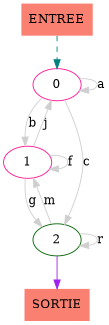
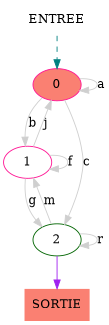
  digraph {
    node [color=darkgreen fillcolor=white style=filled]
    edge [color=grey81]
-   n1 [fillcolor=salmon label=ENTREE shape=none]
-   n2 [color=deeppink label=0]
+   n1 [label=ENTREE shape=none]
+   n2 [color=deeppink fillcolor=salmon label=0]
    n3 [color=deeppink label=1]
    n4 [label=2]
    n5 [fillcolor=salmon label=SORTIE shape=none]
    n1 -> n2 [color=teal style=dashed]
    n2 -> n2 [label=a]
    n2 -> n3 [label=b]
    n2 -> n4 [label=c]
    n3 -> n2 [label=j]
    n3 -> n3 [label=f]
    n3 -> n4 [label=g]
    n4 -> n3 [label=m]
    n4 -> n4 [label=r]
    n4 -> n5 [color=purple style=solid]
  }
